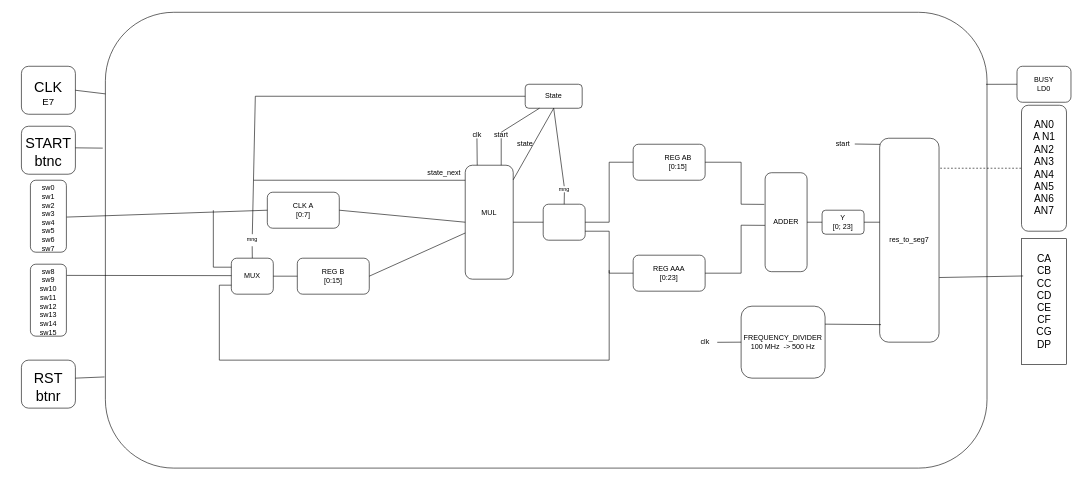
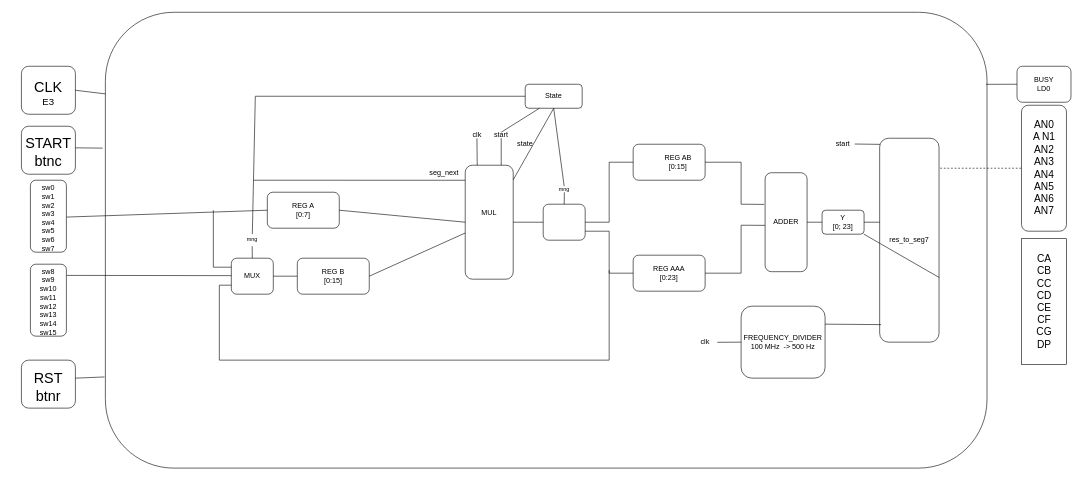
  <mxCell id="0" />
  <mxCell id="1" parent="0" />
  <mxCell id="2" value="" style="rounded=1;whiteSpace=wrap;html=1;" vertex="1" parent="1"><mxGeometry x="175" y="20" width="1470" height="760" as="geometry" /></mxCell>
  <mxCell id="3" value="" style="rounded=1;whiteSpace=wrap;html=1;" parent="1" vertex="1"><mxGeometry x="445" y="320" width="120" height="60" as="geometry" /></mxCell>
  <mxCell id="4" value="" style="rounded=1;whiteSpace=wrap;html=1;" parent="1" vertex="1"><mxGeometry x="495" y="430" width="120" height="60" as="geometry" /></mxCell>
  <mxCell id="5" value="" style="rounded=1;whiteSpace=wrap;html=1;" parent="1" vertex="1"><mxGeometry x="385" y="430" width="70" height="60" as="geometry" /></mxCell>
  <mxCell id="6" value="" style="rounded=1;whiteSpace=wrap;html=1;" parent="1" vertex="1"><mxGeometry x="905" y="340" width="70" height="60" as="geometry" /></mxCell>
  <mxCell id="7" value="" style="rounded=1;whiteSpace=wrap;html=1;" parent="1" vertex="1"><mxGeometry x="1055" y="240" width="120" height="60" as="geometry" /></mxCell>
  <mxCell id="8" value="" style="rounded=1;whiteSpace=wrap;html=1;" parent="1" vertex="1"><mxGeometry x="1055" y="425" width="120" height="60" as="geometry" /></mxCell>
  <mxCell id="9" value="" style="rounded=1;whiteSpace=wrap;html=1;" parent="1" vertex="1"><mxGeometry x="775" y="275" width="80" height="190" as="geometry" /></mxCell>
  <mxCell id="10" value="" style="rounded=1;whiteSpace=wrap;html=1;" parent="1" vertex="1"><mxGeometry x="1275" y="287.5" width="70" height="165" as="geometry" /></mxCell>
  <mxCell id="11" value="" style="endArrow=none;html=1;rounded=0;entryX=1;entryY=0.5;entryDx=0;entryDy=0;exitX=0;exitY=0.5;exitDx=0;exitDy=0;" parent="1" source="6" target="9" edge="1"><mxGeometry width="50" height="50" relative="1" as="geometry"><mxPoint x="545" y="510" as="sourcePoint" /><mxPoint x="595" y="460" as="targetPoint" /></mxGeometry></mxCell>
  <mxCell id="12" value="" style="endArrow=none;html=1;rounded=0;entryX=1;entryY=0.5;entryDx=0;entryDy=0;exitX=0;exitY=0.5;exitDx=0;exitDy=0;" parent="1" source="7" target="6" edge="1"><mxGeometry width="50" height="50" relative="1" as="geometry"><mxPoint x="545" y="510" as="sourcePoint" /><mxPoint x="595" y="460" as="targetPoint" /><Array as="points"><mxPoint x="1015" y="270" /><mxPoint x="1015" y="370" /></Array></mxGeometry></mxCell>
  <mxCell id="13" value="" style="endArrow=none;html=1;rounded=0;entryX=0;entryY=0.5;entryDx=0;entryDy=0;exitX=1;exitY=0.75;exitDx=0;exitDy=0;" parent="1" source="6" target="8" edge="1"><mxGeometry width="50" height="50" relative="1" as="geometry"><mxPoint x="545" y="510" as="sourcePoint" /><mxPoint x="595" y="460" as="targetPoint" /><Array as="points"><mxPoint x="1015" y="385" /><mxPoint x="1015" y="455" /></Array></mxGeometry></mxCell>
  <mxCell id="14" value="" style="endArrow=none;html=1;rounded=0;entryX=1;entryY=0.5;entryDx=0;entryDy=0;" parent="1" target="10" edge="1"><mxGeometry width="50" height="50" relative="1" as="geometry"><mxPoint x="1525" y="370" as="sourcePoint" /><mxPoint x="595" y="460" as="targetPoint" /></mxGeometry></mxCell>
  <mxCell id="15" value="" style="endArrow=none;html=1;rounded=0;entryX=0;entryY=0.5;entryDx=0;entryDy=0;" parent="1" target="3" edge="1" source="55"><mxGeometry width="50" height="50" relative="1" as="geometry"><mxPoint x="245" y="350" as="sourcePoint" /><mxPoint x="595" y="460" as="targetPoint" /></mxGeometry></mxCell>
  <mxCell id="16" value="" style="endArrow=none;html=1;rounded=0;entryX=0;entryY=0.5;entryDx=0;entryDy=0;exitX=1.006;exitY=0.119;exitDx=0;exitDy=0;exitPerimeter=0;" parent="1" edge="1" source="56"><mxGeometry width="50" height="50" relative="1" as="geometry"><mxPoint x="255" y="459" as="sourcePoint" /><mxPoint x="385" y="459.09" as="targetPoint" /></mxGeometry></mxCell>
  <mxCell id="17" value="" style="endArrow=none;html=1;rounded=0;entryX=0;entryY=0.5;entryDx=0;entryDy=0;exitX=1;exitY=0.5;exitDx=0;exitDy=0;" parent="1" source="5" target="4" edge="1"><mxGeometry width="50" height="50" relative="1" as="geometry"><mxPoint x="545" y="510" as="sourcePoint" /><mxPoint x="595" y="460" as="targetPoint" /></mxGeometry></mxCell>
  <mxCell id="18" value="" style="endArrow=none;html=1;rounded=0;entryX=1;entryY=0.5;entryDx=0;entryDy=0;" parent="1" source="9" target="4" edge="1"><mxGeometry width="50" height="50" relative="1" as="geometry"><mxPoint x="545" y="510" as="sourcePoint" /><mxPoint x="595" y="460" as="targetPoint" /></mxGeometry></mxCell>
  <mxCell id="19" value="" style="endArrow=none;html=1;rounded=0;entryX=1;entryY=0.5;entryDx=0;entryDy=0;exitX=0;exitY=0.5;exitDx=0;exitDy=0;" parent="1" source="9" target="3" edge="1"><mxGeometry width="50" height="50" relative="1" as="geometry"><mxPoint x="785" y="398" as="sourcePoint" /><mxPoint x="625" y="470" as="targetPoint" /></mxGeometry></mxCell>
  <mxCell id="20" value="" style="endArrow=none;html=1;rounded=0;entryX=1;entryY=0.5;entryDx=0;entryDy=0;exitX=-0.004;exitY=0.532;exitDx=0;exitDy=0;exitPerimeter=0;" parent="1" source="10" target="8" edge="1"><mxGeometry width="50" height="50" relative="1" as="geometry"><mxPoint x="1275" y="375" as="sourcePoint" /><mxPoint x="1195" y="475" as="targetPoint" /><Array as="points"><mxPoint x="1235" y="375" /><mxPoint x="1235" y="455" /></Array></mxGeometry></mxCell>
  <mxCell id="21" value="" style="endArrow=none;html=1;rounded=0;entryX=-0.02;entryY=0.32;entryDx=0;entryDy=0;exitX=1;exitY=0.75;exitDx=0;exitDy=0;entryPerimeter=0;" parent="1" target="10" edge="1"><mxGeometry width="50" height="50" relative="1" as="geometry"><mxPoint x="1175" y="270" as="sourcePoint" /><mxPoint x="1255" y="340" as="targetPoint" /><Array as="points"><mxPoint x="1235" y="270" /><mxPoint x="1235" y="340" /></Array></mxGeometry></mxCell>
  <mxCell id="22" value="" style="endArrow=none;html=1;rounded=0;exitX=0;exitY=0.75;exitDx=0;exitDy=0;" parent="1" source="5" edge="1"><mxGeometry width="50" height="50" relative="1" as="geometry"><mxPoint x="385" y="475" as="sourcePoint" /><mxPoint x="1015" y="450" as="targetPoint" /><Array as="points"><mxPoint x="365" y="475" /><mxPoint x="365" y="600" /><mxPoint x="1015" y="600" /></Array></mxGeometry></mxCell>
  <mxCell id="23" value="" style="endArrow=none;html=1;rounded=0;exitX=0.5;exitY=0;exitDx=0;exitDy=0;entryX=0.097;entryY=0.484;entryDx=0;entryDy=0;entryPerimeter=0;" parent="1" source="5" edge="1"><mxGeometry width="50" height="50" relative="1" as="geometry"><mxPoint x="405" y="420" as="sourcePoint" /><mxPoint x="419.76" y="410.08" as="targetPoint" /></mxGeometry></mxCell>
  <mxCell id="24" value="" style="endArrow=none;html=1;rounded=0;exitX=0.5;exitY=0;exitDx=0;exitDy=0;entryX=0.579;entryY=0.339;entryDx=0;entryDy=0;entryPerimeter=0;" parent="1" source="6" edge="1"><mxGeometry width="50" height="50" relative="1" as="geometry"><mxPoint x="430" y="440" as="sourcePoint" /><mxPoint x="940.32" y="320.18" as="targetPoint" /></mxGeometry></mxCell>
  <mxCell id="25" value="" style="endArrow=none;html=1;rounded=0;entryX=0.25;entryY=0;entryDx=0;entryDy=0;exitX=0.444;exitY=0.194;exitDx=0;exitDy=0;exitPerimeter=0;" parent="1" target="9" edge="1"><mxGeometry width="50" height="50" relative="1" as="geometry"><mxPoint x="794.52" y="230.28" as="sourcePoint" /><mxPoint x="675" y="270" as="targetPoint" /></mxGeometry></mxCell>
  <mxCell id="26" value="" style="endArrow=none;html=1;rounded=0;entryX=0.25;entryY=0;entryDx=0;entryDy=0;exitX=0.444;exitY=0.194;exitDx=0;exitDy=0;exitPerimeter=0;" parent="1" edge="1"><mxGeometry width="50" height="50" relative="1" as="geometry"><mxPoint x="835" y="230" as="sourcePoint" /><mxPoint x="835" y="275" as="targetPoint" /></mxGeometry></mxCell>
  <mxCell id="27" value="MUL" style="text;html=1;align=center;verticalAlign=middle;whiteSpace=wrap;rounded=0;" parent="1" vertex="1"><mxGeometry x="785" y="340" width="60" height="30" as="geometry" /></mxCell>
  <mxCell id="28" value="MUX" style="text;html=1;align=center;verticalAlign=middle;whiteSpace=wrap;rounded=0;" parent="1" vertex="1"><mxGeometry x="390" y="445" width="60" height="30" as="geometry" /></mxCell>
  <mxCell id="29" value="" style="endArrow=none;html=1;rounded=0;entryX=0;entryY=0.25;entryDx=0;entryDy=0;" parent="1" target="5" edge="1"><mxGeometry width="50" height="50" relative="1" as="geometry"><mxPoint x="355" y="350" as="sourcePoint" /><mxPoint x="675" y="270" as="targetPoint" /><Array as="points"><mxPoint x="355" y="445" /></Array></mxGeometry></mxCell>
  <mxCell id="30" value="&lt;font style=&quot;font-size: 9px;&quot;&gt;mng&lt;/font&gt;" style="text;html=1;align=center;verticalAlign=middle;whiteSpace=wrap;rounded=0;" parent="1" vertex="1"><mxGeometry x="390" y="390" width="60" height="15" as="geometry" /></mxCell>
  <mxCell id="31" value="&lt;font style=&quot;font-size: 9px;&quot;&gt;mng&lt;/font&gt;" style="text;html=1;align=center;verticalAlign=middle;whiteSpace=wrap;rounded=0;" parent="1" vertex="1"><mxGeometry x="910" y="310" width="60" height="10" as="geometry" /></mxCell>
  <mxCell id="32" value="clk" style="text;html=1;align=center;verticalAlign=middle;whiteSpace=wrap;rounded=0;" parent="1" vertex="1"><mxGeometry x="765" y="210" width="60" height="30" as="geometry" /></mxCell>
  <mxCell id="33" value="start" style="text;html=1;align=center;verticalAlign=middle;whiteSpace=wrap;rounded=0;" parent="1" vertex="1"><mxGeometry x="805" y="220" width="60" height="10" as="geometry" /></mxCell>
- <mxCell id="34" value="CLK A&lt;br&gt;[0:7]" style="text;html=1;align=center;verticalAlign=middle;whiteSpace=wrap;rounded=0;" parent="1" vertex="1"><mxGeometry x="475" y="335" width="60" height="30" as="geometry" /></mxCell>
+ <mxCell id="34" value="REG A&lt;br&gt;[0:7]" style="text;html=1;align=center;verticalAlign=middle;whiteSpace=wrap;rounded=0;" parent="1" vertex="1"><mxGeometry x="475" y="335" width="60" height="30" as="geometry" /></mxCell>
  <mxCell id="35" value="REG B&lt;br&gt;[0:15]" style="text;html=1;align=center;verticalAlign=middle;whiteSpace=wrap;rounded=0;" parent="1" vertex="1"><mxGeometry x="525" y="445" width="60" height="30" as="geometry" /></mxCell>
  <mxCell id="36" value="REG AAA&lt;br&gt;[0:23]" style="text;html=1;align=center;verticalAlign=middle;whiteSpace=wrap;rounded=0;" parent="1" vertex="1"><mxGeometry x="1085" y="440" width="60" height="30" as="geometry" /></mxCell>
  <mxCell id="37" value="REG AB&lt;br&gt;[0:15]" style="text;html=1;align=center;verticalAlign=middle;whiteSpace=wrap;rounded=0;" parent="1" vertex="1"><mxGeometry x="1100" y="255" width="60" height="30" as="geometry" /></mxCell>
  <mxCell id="38" value="ADDER" style="text;html=1;align=center;verticalAlign=middle;whiteSpace=wrap;rounded=0;" parent="1" vertex="1"><mxGeometry x="1280" y="355" width="60" height="30" as="geometry" /></mxCell>
  <mxCell id="39" value="State" style="rounded=1;whiteSpace=wrap;html=1;" parent="1" vertex="1"><mxGeometry x="875" y="140" width="95" height="40" as="geometry" /></mxCell>
  <mxCell id="40" value="" style="endArrow=none;html=1;rounded=0;entryX=0.25;entryY=1;entryDx=0;entryDy=0;exitX=0.5;exitY=0;exitDx=0;exitDy=0;" parent="1" source="33" target="39" edge="1"><mxGeometry width="50" height="50" relative="1" as="geometry"><mxPoint x="845" y="400" as="sourcePoint" /><mxPoint x="895" y="350" as="targetPoint" /></mxGeometry></mxCell>
  <mxCell id="41" value="" style="endArrow=none;html=1;rounded=0;entryX=0.5;entryY=1;entryDx=0;entryDy=0;exitX=0.5;exitY=0;exitDx=0;exitDy=0;" parent="1" source="31" target="39" edge="1"><mxGeometry width="50" height="50" relative="1" as="geometry"><mxPoint x="825" y="320" as="sourcePoint" /><mxPoint x="875" y="270" as="targetPoint" /></mxGeometry></mxCell>
  <mxCell id="42" value="" style="endArrow=none;html=1;rounded=0;entryX=0;entryY=0.5;entryDx=0;entryDy=0;exitX=0.5;exitY=0;exitDx=0;exitDy=0;" parent="1" source="30" target="39" edge="1"><mxGeometry width="50" height="50" relative="1" as="geometry"><mxPoint x="785" y="370" as="sourcePoint" /><mxPoint x="835" y="320" as="targetPoint" /><Array as="points"><mxPoint x="425" y="160" /></Array></mxGeometry></mxCell>
  <mxCell id="43" value="" style="endArrow=none;html=1;rounded=0;entryX=0.5;entryY=1;entryDx=0;entryDy=0;" parent="1" source="9" target="39" edge="1"><mxGeometry width="50" height="50" relative="1" as="geometry"><mxPoint x="645" y="370" as="sourcePoint" /><mxPoint x="695" y="320" as="targetPoint" /></mxGeometry></mxCell>
  <mxCell id="44" value="state" style="text;html=1;align=center;verticalAlign=middle;whiteSpace=wrap;rounded=0;" parent="1" vertex="1"><mxGeometry x="845" y="225" width="60" height="30" as="geometry" /></mxCell>
  <mxCell id="45" value="" style="endArrow=none;html=1;rounded=0;entryX=0.033;entryY=0.132;entryDx=0;entryDy=0;entryPerimeter=0;" parent="1" edge="1"><mxGeometry width="50" height="50" relative="1" as="geometry"><mxPoint x="422.36" y="300" as="sourcePoint" /><mxPoint x="775" y="300.08" as="targetPoint" /></mxGeometry></mxCell>
- <mxCell id="46" value="state_next" style="text;html=1;align=center;verticalAlign=middle;whiteSpace=wrap;rounded=0;" parent="1" vertex="1"><mxGeometry x="715" y="275" width="50" height="25" as="geometry" /></mxCell>
+ <mxCell id="46" value="seg_next" style="text;html=1;align=center;verticalAlign=middle;whiteSpace=wrap;rounded=0;" parent="1" vertex="1"><mxGeometry x="715" y="275" width="50" height="25" as="geometry" /></mxCell>
  <mxCell id="47" value="" style="rounded=1;whiteSpace=wrap;html=1;" vertex="1" parent="1"><mxGeometry x="35" y="600" width="90" height="80" as="geometry" /></mxCell>
  <mxCell id="48" value="" style="rounded=1;whiteSpace=wrap;html=1;" vertex="1" parent="1"><mxGeometry x="35" y="210" width="90" height="80" as="geometry" /></mxCell>
  <mxCell id="49" value="" style="rounded=1;whiteSpace=wrap;html=1;" vertex="1" parent="1"><mxGeometry x="35" y="110" width="90" height="80" as="geometry" /></mxCell>
  <mxCell id="50" value="" style="rounded=1;whiteSpace=wrap;html=1;rotation=90;" vertex="1" parent="1"><mxGeometry x="20" y="330" width="120" height="60" as="geometry" /></mxCell>
  <mxCell id="51" value="" style="rounded=1;whiteSpace=wrap;html=1;rotation=90;" vertex="1" parent="1"><mxGeometry x="20" y="470" width="120" height="60" as="geometry" /></mxCell>
- <mxCell id="52" value="&lt;font style=&quot;font-size: 24px;&quot;&gt;CLK&lt;/font&gt;&lt;div&gt;&lt;font size=&quot;3&quot;&gt;E7&lt;/font&gt;&lt;/div&gt;" style="text;html=1;align=center;verticalAlign=middle;whiteSpace=wrap;rounded=0;" vertex="1" parent="1"><mxGeometry x="25" y="120" width="110" height="70" as="geometry" /></mxCell>
+ <mxCell id="52" value="&lt;font style=&quot;font-size: 24px;&quot;&gt;CLK&lt;/font&gt;&lt;div&gt;&lt;font size=&quot;3&quot;&gt;E3&lt;/font&gt;&lt;/div&gt;" style="text;html=1;align=center;verticalAlign=middle;whiteSpace=wrap;rounded=0;" vertex="1" parent="1"><mxGeometry x="25" y="120" width="110" height="70" as="geometry" /></mxCell>
  <mxCell id="53" value="&lt;span style=&quot;font-size: 24px;&quot;&gt;START&lt;/span&gt;&lt;div&gt;&lt;span style=&quot;font-size: 24px;&quot;&gt;btnc&lt;/span&gt;&lt;/div&gt;" style="text;html=1;align=center;verticalAlign=middle;whiteSpace=wrap;rounded=0;" vertex="1" parent="1"><mxGeometry x="25" y="217.5" width="110" height="70" as="geometry" /></mxCell>
  <mxCell id="54" value="&lt;span style=&quot;font-size: 24px;&quot;&gt;RST&lt;/span&gt;&lt;div&gt;&lt;span style=&quot;font-size: 24px;&quot;&gt;btnr&lt;/span&gt;&lt;/div&gt;" style="text;html=1;align=center;verticalAlign=middle;whiteSpace=wrap;rounded=0;" vertex="1" parent="1"><mxGeometry x="25" y="610" width="110" height="70" as="geometry" /></mxCell>
  <mxCell id="55" value="sw0&lt;div&gt;sw1&lt;/div&gt;&lt;div&gt;sw2&lt;/div&gt;&lt;div&gt;sw3&lt;/div&gt;&lt;div&gt;sw4&lt;/div&gt;&lt;div&gt;sw5&lt;/div&gt;&lt;div&gt;sw6&lt;/div&gt;&lt;div&gt;sw7&lt;/div&gt;" style="text;html=1;align=center;verticalAlign=middle;whiteSpace=wrap;rounded=0;" vertex="1" parent="1"><mxGeometry x="50" y="305" width="60" height="115" as="geometry" /></mxCell>
  <mxCell id="56" value="sw8&lt;div&gt;sw9&lt;/div&gt;&lt;div&gt;sw10&lt;/div&gt;&lt;div&gt;sw11&lt;/div&gt;&lt;div&gt;sw12&lt;/div&gt;&lt;div&gt;sw13&lt;/div&gt;&lt;div&gt;sw14&lt;/div&gt;&lt;div&gt;sw15&lt;/div&gt;" style="text;html=1;align=center;verticalAlign=middle;whiteSpace=wrap;rounded=0;" vertex="1" parent="1"><mxGeometry x="50" y="445" width="60" height="115" as="geometry" /></mxCell>
  <mxCell id="57" value="" style="endArrow=none;html=1;rounded=0;exitX=0;exitY=0.179;exitDx=0;exitDy=0;exitPerimeter=0;" edge="1" parent="1" source="2"><mxGeometry width="50" height="50" relative="1" as="geometry"><mxPoint x="215" y="230" as="sourcePoint" /><mxPoint x="125" y="150" as="targetPoint" /></mxGeometry></mxCell>
  <mxCell id="58" value="" style="endArrow=none;html=1;rounded=0;exitX=-0.003;exitY=0.298;exitDx=0;exitDy=0;exitPerimeter=0;" edge="1" parent="1" source="2"><mxGeometry width="50" height="50" relative="1" as="geometry"><mxPoint x="455" y="410" as="sourcePoint" /><mxPoint x="125" y="246" as="targetPoint" /></mxGeometry></mxCell>
  <mxCell id="59" value="" style="endArrow=none;html=1;rounded=0;entryX=-0.001;entryY=0.8;entryDx=0;entryDy=0;entryPerimeter=0;" edge="1" parent="1" target="2"><mxGeometry width="50" height="50" relative="1" as="geometry"><mxPoint x="125" y="630" as="sourcePoint" /><mxPoint x="505" y="360" as="targetPoint" /></mxGeometry></mxCell>
  <mxCell id="60" value="res_to_seg7" style="rounded=1;whiteSpace=wrap;html=1;" vertex="1" parent="1"><mxGeometry x="1466" y="230" width="99" height="340" as="geometry" /></mxCell>
  <mxCell id="61" value="BUSY&lt;div&gt;LD0&lt;/div&gt;" style="rounded=1;whiteSpace=wrap;html=1;" vertex="1" parent="1"><mxGeometry x="1695" y="110" width="90" height="60" as="geometry" /></mxCell>
  <mxCell id="62" value="&lt;font style=&quot;font-size: 17px;&quot;&gt;AN0&lt;/font&gt;&lt;div style=&quot;font-size: 17px;&quot;&gt;&lt;font style=&quot;font-size: 17px;&quot;&gt;A N1&lt;/font&gt;&lt;/div&gt;&lt;div style=&quot;font-size: 17px;&quot;&gt;&lt;font style=&quot;font-size: 17px;&quot;&gt;AN2&lt;/font&gt;&lt;/div&gt;&lt;div style=&quot;font-size: 17px;&quot;&gt;&lt;font style=&quot;font-size: 17px;&quot;&gt;AN3&lt;/font&gt;&lt;/div&gt;&lt;div style=&quot;font-size: 17px;&quot;&gt;&lt;font style=&quot;font-size: 17px;&quot;&gt;AN4&lt;/font&gt;&lt;/div&gt;&lt;div style=&quot;font-size: 17px;&quot;&gt;&lt;font style=&quot;font-size: 17px;&quot;&gt;AN5&lt;/font&gt;&lt;/div&gt;&lt;div style=&quot;font-size: 17px;&quot;&gt;&lt;font style=&quot;font-size: 17px;&quot;&gt;AN6&lt;/font&gt;&lt;/div&gt;&lt;div style=&quot;font-size: 17px;&quot;&gt;&lt;font style=&quot;font-size: 17px;&quot;&gt;AN7&lt;/font&gt;&lt;/div&gt;" style="rounded=1;whiteSpace=wrap;html=1;" vertex="1" parent="1"><mxGeometry x="1702.5" y="175" width="75" height="210" as="geometry" /></mxCell>
  <mxCell id="63" value="&lt;font style=&quot;font-size: 17px;&quot;&gt;CA&lt;/font&gt;&lt;div style=&quot;font-size: 17px;&quot;&gt;&lt;font style=&quot;font-size: 17px;&quot;&gt;CB&lt;/font&gt;&lt;/div&gt;&lt;div style=&quot;font-size: 17px;&quot;&gt;&lt;font style=&quot;font-size: 17px;&quot;&gt;CC&lt;/font&gt;&lt;/div&gt;&lt;div style=&quot;font-size: 17px;&quot;&gt;&lt;font style=&quot;font-size: 17px;&quot;&gt;CD&lt;/font&gt;&lt;/div&gt;&lt;div style=&quot;font-size: 17px;&quot;&gt;&lt;font style=&quot;font-size: 17px;&quot;&gt;CE&lt;/font&gt;&lt;/div&gt;&lt;div style=&quot;font-size: 17px;&quot;&gt;&lt;font style=&quot;font-size: 17px;&quot;&gt;CF&lt;/font&gt;&lt;/div&gt;&lt;div style=&quot;font-size: 17px;&quot;&gt;&lt;font style=&quot;font-size: 17px;&quot;&gt;CG&lt;/font&gt;&lt;/div&gt;&lt;div style=&quot;font-size: 17px;&quot;&gt;&lt;font style=&quot;font-size: 17px;&quot;&gt;DP&lt;/font&gt;&lt;/div&gt;" style="whiteSpace=wrap;html=1;rounded=0;" vertex="1" parent="1"><mxGeometry x="1702.5" y="397.5" width="75" height="210" as="geometry" /></mxCell>
  <mxCell id="64" value="FREQUENCY_DIVIDER&lt;div&gt;100 MHz&amp;nbsp; -&amp;gt; 500 Hz&lt;/div&gt;" style="rounded=1;whiteSpace=wrap;html=1;" vertex="1" parent="1"><mxGeometry x="1235" y="510" width="140" height="120" as="geometry" /></mxCell>
  <mxCell id="65" value="" style="endArrow=none;html=1;rounded=0;entryX=0;entryY=0.5;entryDx=0;entryDy=0;exitX=0.694;exitY=0.724;exitDx=0;exitDy=0;exitPerimeter=0;" edge="1" parent="1" source="2" target="64"><mxGeometry width="50" height="50" relative="1" as="geometry"><mxPoint x="1335" y="490" as="sourcePoint" /><mxPoint x="1385" y="440" as="targetPoint" /></mxGeometry></mxCell>
  <mxCell id="66" value="" style="endArrow=none;html=1;rounded=0;entryX=0.023;entryY=0.914;entryDx=0;entryDy=0;entryPerimeter=0;exitX=1;exitY=0.25;exitDx=0;exitDy=0;" edge="1" parent="1" source="64" target="60"><mxGeometry width="50" height="50" relative="1" as="geometry"><mxPoint x="1335" y="490" as="sourcePoint" /><mxPoint x="1385" y="440" as="targetPoint" /></mxGeometry></mxCell>
  <mxCell id="67" value="" style="endArrow=none;html=1;rounded=0;entryX=0.006;entryY=0.03;entryDx=0;entryDy=0;entryPerimeter=0;exitX=0.85;exitY=0.289;exitDx=0;exitDy=0;exitPerimeter=0;" edge="1" parent="1" source="2" target="60"><mxGeometry width="50" height="50" relative="1" as="geometry"><mxPoint x="1335" y="490" as="sourcePoint" /><mxPoint x="1385" y="440" as="targetPoint" /></mxGeometry></mxCell>
  <mxCell id="68" value="" style="endArrow=none;html=1;rounded=0;entryX=0;entryY=0.5;entryDx=0;entryDy=0;exitX=0.999;exitY=0.158;exitDx=0;exitDy=0;exitPerimeter=0;" edge="1" parent="1" source="2" target="61"><mxGeometry width="50" height="50" relative="1" as="geometry"><mxPoint x="1335" y="440" as="sourcePoint" /><mxPoint x="1385" y="390" as="targetPoint" /></mxGeometry></mxCell>
  <mxCell id="69" value="" style="endArrow=none;html=1;rounded=0;entryX=0;entryY=0.5;entryDx=0;entryDy=0;exitX=1.02;exitY=0.147;exitDx=0;exitDy=0;exitPerimeter=0;dashed=1;" edge="1" parent="1" source="60" target="62"><mxGeometry width="50" height="50" relative="1" as="geometry"><mxPoint x="1335" y="440" as="sourcePoint" /><mxPoint x="1385" y="390" as="targetPoint" /></mxGeometry></mxCell>
- <mxCell id="70" value="" style="endArrow=none;html=1;rounded=0;entryX=0.037;entryY=0.296;entryDx=0;entryDy=0;entryPerimeter=0;exitX=1.003;exitY=0.683;exitDx=0;exitDy=0;exitPerimeter=0;" edge="1" parent="1" source="60" target="63"><mxGeometry width="50" height="50" relative="1" as="geometry"><mxPoint x="1335" y="440" as="sourcePoint" /><mxPoint x="1385" y="390" as="targetPoint" /></mxGeometry></mxCell>
+ <mxCell id="70" value="" style="endArrow=none;html=1;rounded=0;exitX=1.003;exitY=0.683;exitDx=0;exitDy=0;exitPerimeter=0;" edge="1" parent="1" source="60" target="73"><mxGeometry width="50" height="50" relative="1" as="geometry"><mxPoint x="1335" y="440" as="sourcePoint" /><mxPoint x="1385" y="390" as="targetPoint" /></mxGeometry></mxCell>
  <mxCell id="71" value="start" style="text;html=1;align=center;verticalAlign=middle;whiteSpace=wrap;rounded=0;" vertex="1" parent="1"><mxGeometry x="1375" y="225" width="60" height="30" as="geometry" /></mxCell>
  <mxCell id="72" value="clk" style="text;html=1;align=center;verticalAlign=middle;whiteSpace=wrap;rounded=0;" vertex="1" parent="1"><mxGeometry x="1145" y="555" width="60" height="30" as="geometry" /></mxCell>
  <mxCell id="73" value="Y&lt;div&gt;[0; 23]&lt;/div&gt;" style="rounded=1;whiteSpace=wrap;html=1;" vertex="1" parent="1"><mxGeometry x="1370" y="350" width="70" height="40" as="geometry" /></mxCell>
